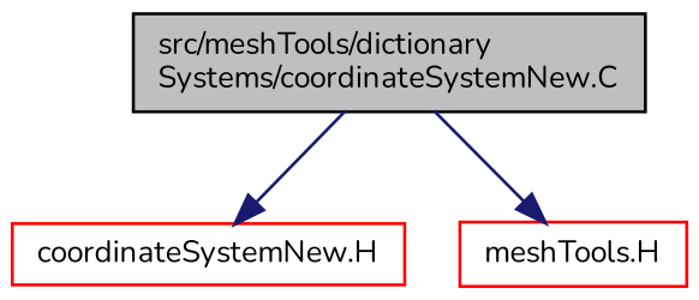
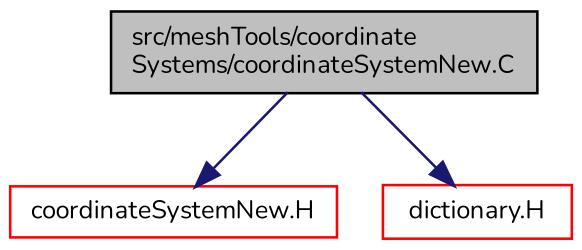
  digraph {
    fontname=Nunito
    node [color=red fontname=Nunito fontsize=10 shape=record]
    edge [color=midnightblue fontname=Nunito fontsize=10 labelfontname=FreeSans labelfontsize=10 style=solid]
-   n1 [color=black fillcolor=grey75 fontcolor=black height=0.2 label="src/meshTools/dictionary\lSystems/coordinateSystemNew.C" style=filled width=0.4]
+   n1 [color=black fillcolor=grey75 fontcolor=black height=0.2 label="src/meshTools/coordinate\lSystems/coordinateSystemNew.C" style=filled width=0.4]
    n2 [height=0.2 label="coordinateSystemNew.H" width=0.4]
-   n3 [height=0.2 label="meshTools.H" width=0.4]
+   n3 [height=0.2 label="dictionary.H" width=0.4]
    n1 -> n2
    n1 -> n3
  }
